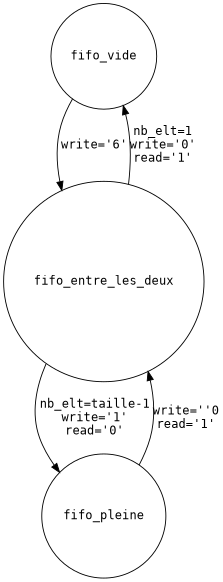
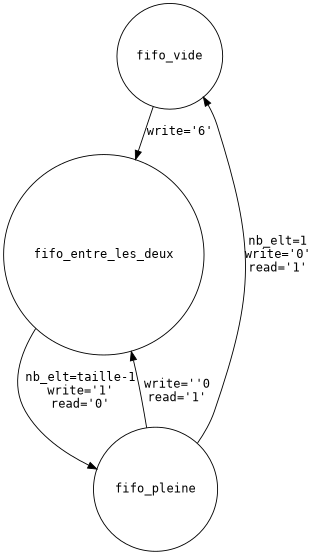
  digraph {
    fontname="DejaVu Sans Mono"
    rankdir=fifo
    node [fontname="DejaVu Sans Mono" shape=circle]
    edge [fontname="DejaVu Sans Mono"]
    fifo_vide
    fifo_entre_les_deux
    fifo_pleine
    fifo_vide -> fifo_entre_les_deux [label="write='6'"]
-   fifo_entre_les_deux -> fifo_vide [label="nb_elt=1\nwrite='0'\nread='1'"]
+   fifo_pleine -> fifo_vide [label="nb_elt=1\nwrite='0'\nread='1'"]
    fifo_entre_les_deux -> fifo_pleine [label="nb_elt=taille-1\nwrite='1'\nread='0'"]
    fifo_pleine -> fifo_entre_les_deux [label="write=''0\nread='1'"]
  }
